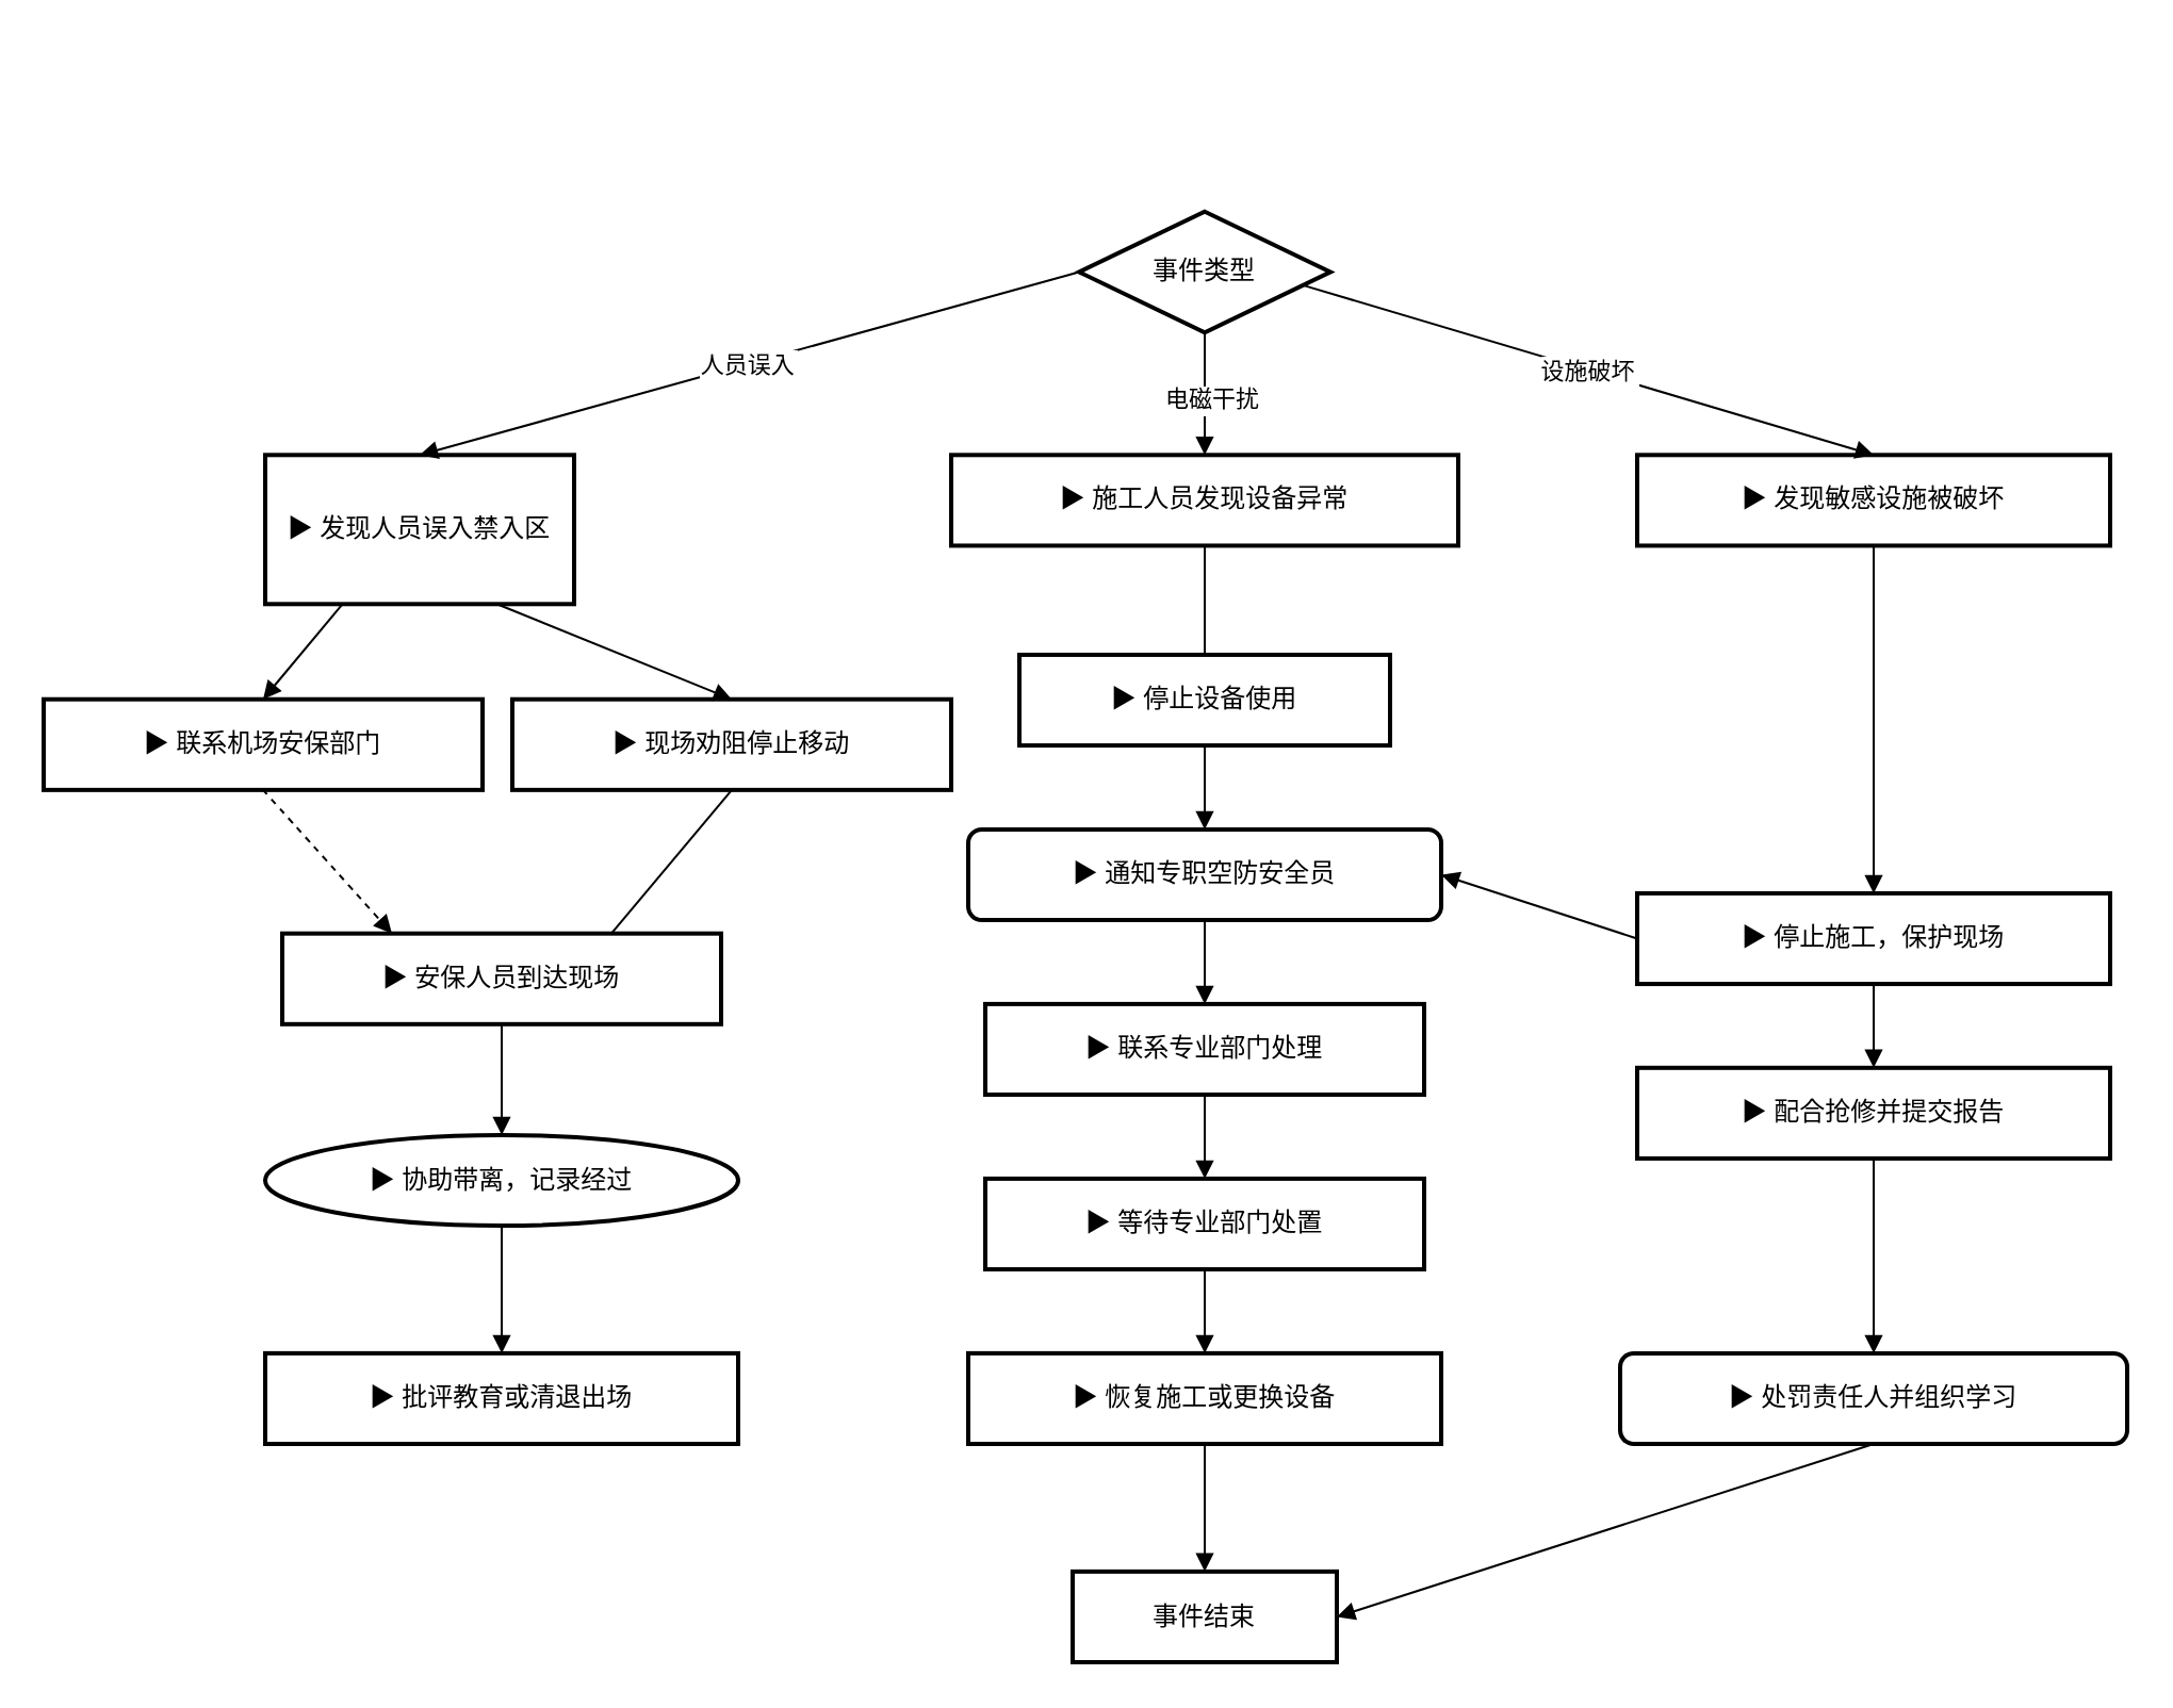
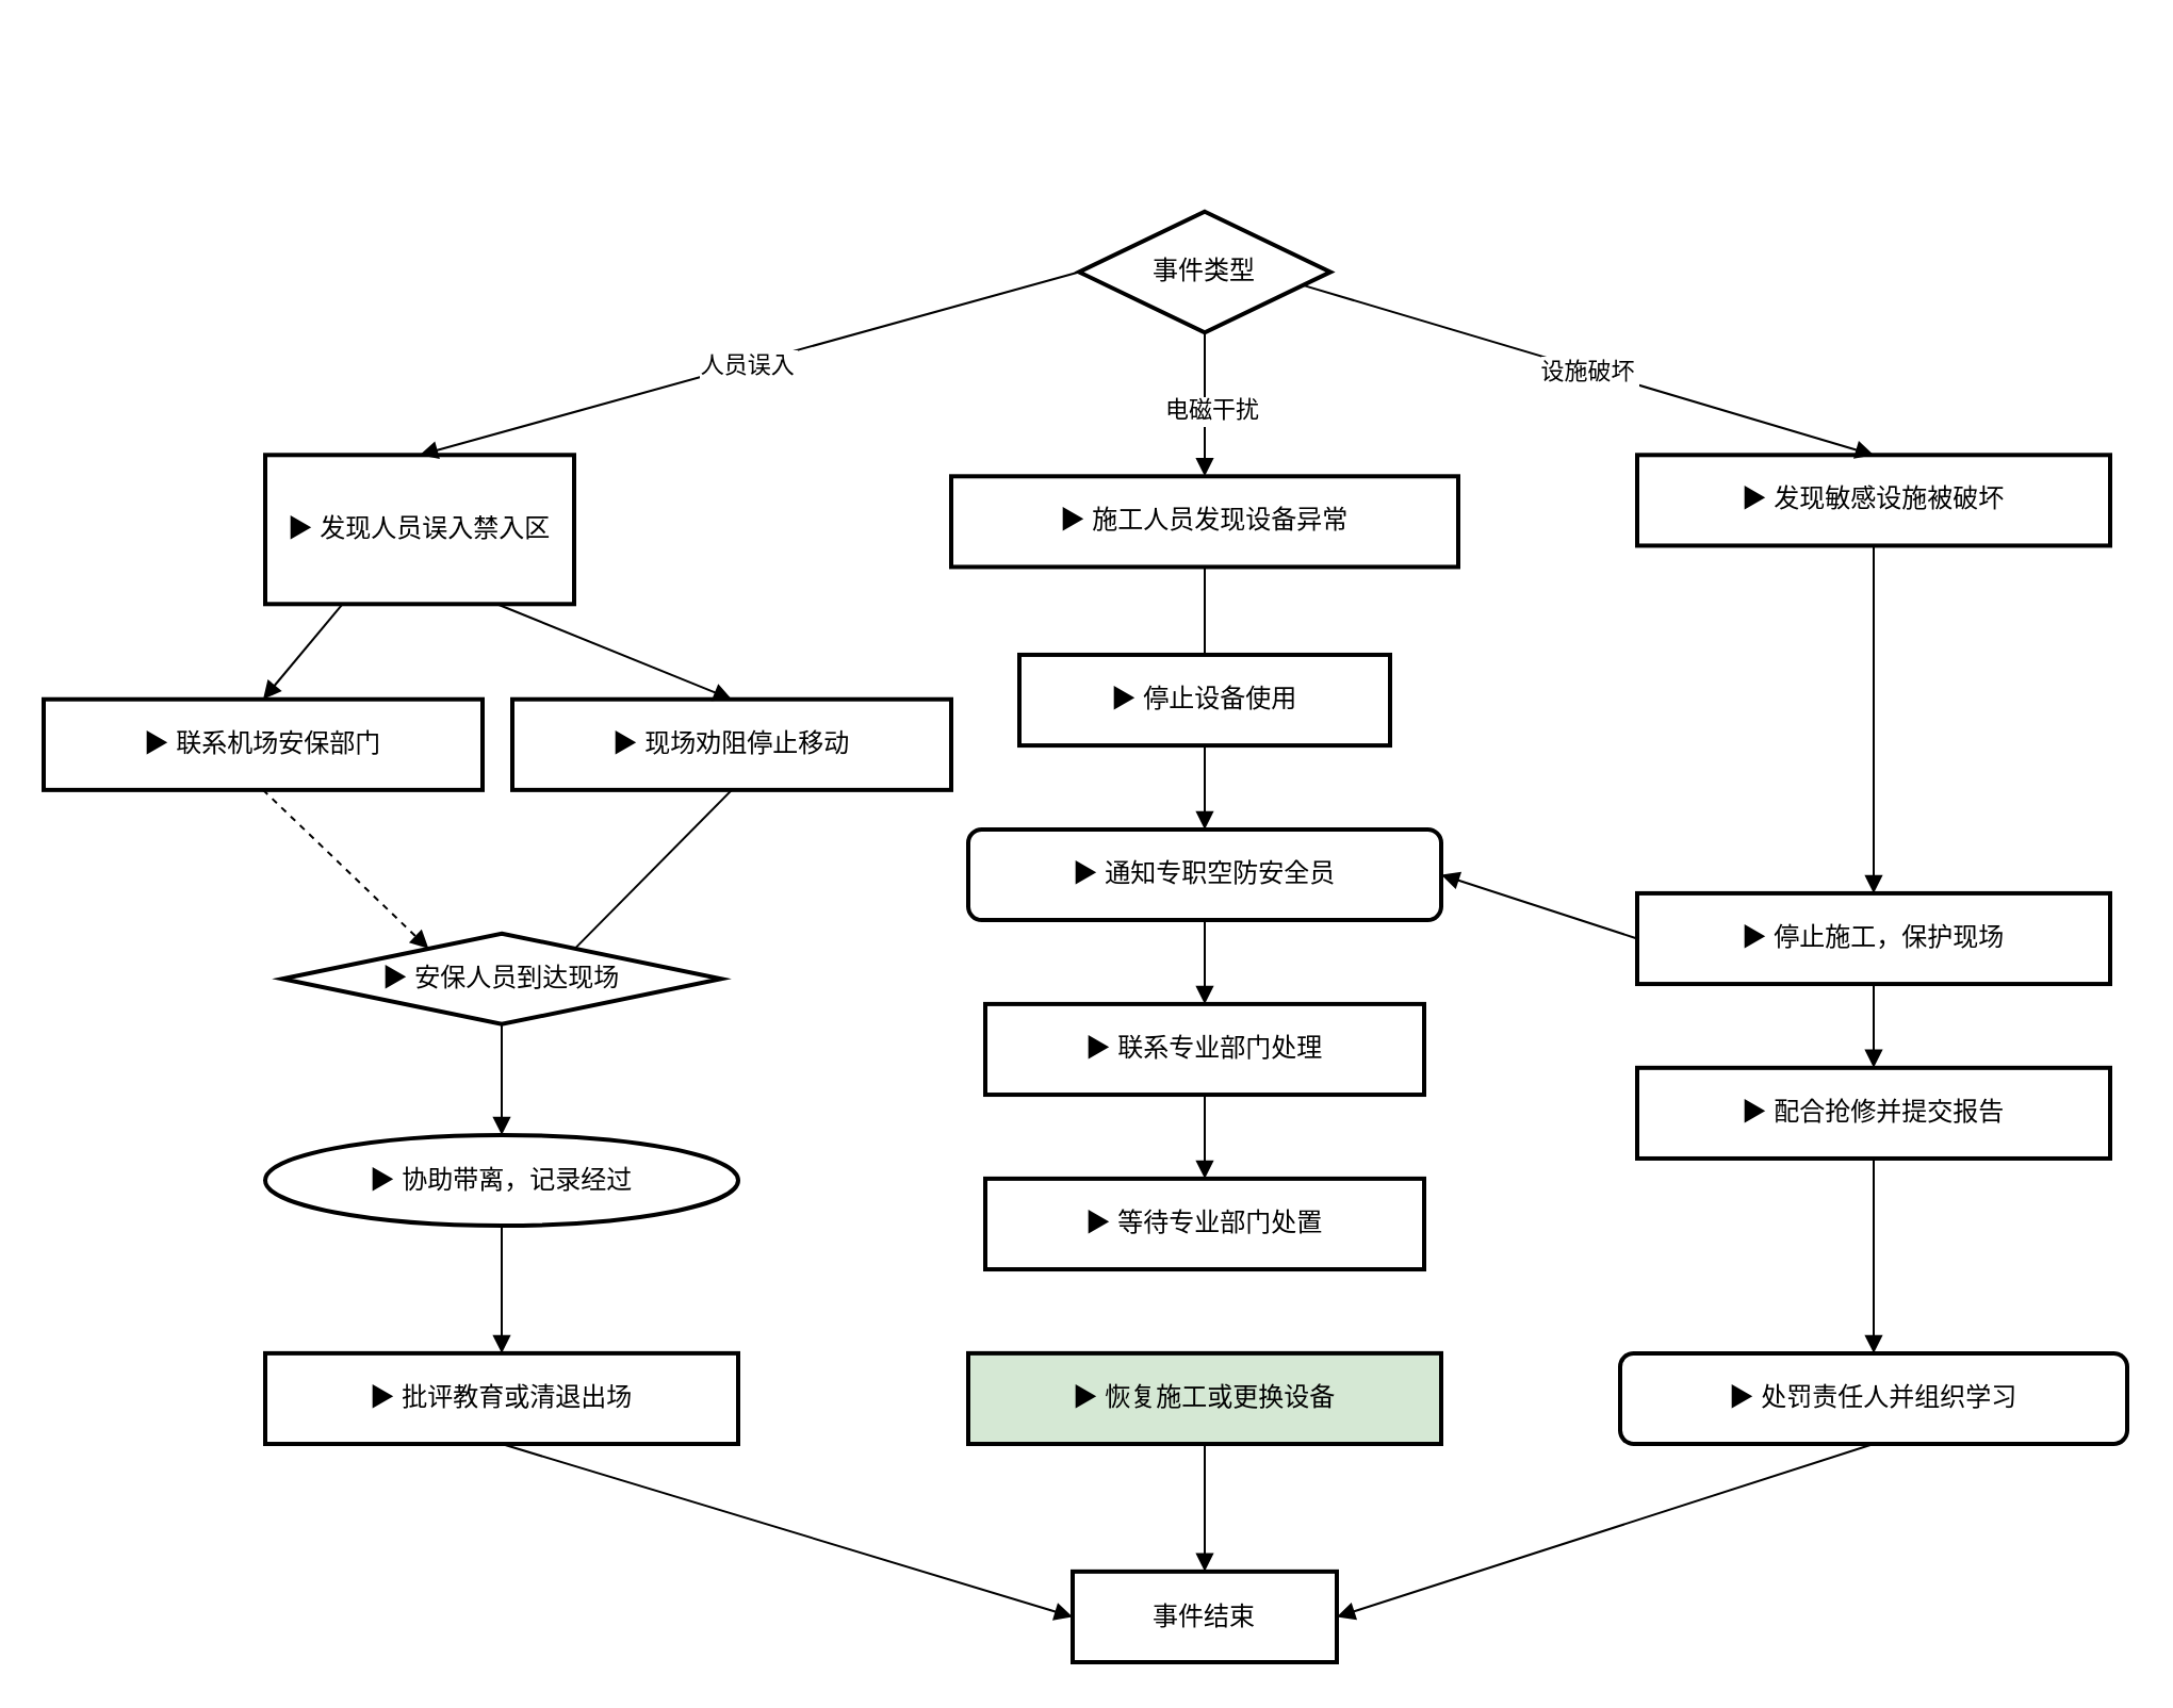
  <mxCell id="0" />
  <mxCell id="1" parent="0" />
  <mxCell id="2" value="" style="group" vertex="1" connectable="0" parent="1"><mxGeometry x="20" y="20" width="978" height="760" as="geometry" /></mxCell>
  <mxCell id="3" value="事件类型" style="rhombus;strokeWidth=2;whiteSpace=wrap;" vertex="1" parent="2"><mxGeometry x="486" y="78.838" width="118" height="56.763" as="geometry" /></mxCell>
- <mxCell id="4" value="▶ 施工人员发现设备异常" style="whiteSpace=wrap;strokeWidth=2;" vertex="1" parent="2"><mxGeometry x="426" y="193.154" width="238" height="42.573" as="geometry" /></mxCell>
+ <mxCell id="4" value="▶ 施工人员发现设备异常" style="whiteSpace=wrap;strokeWidth=2;" vertex="1" parent="2"><mxGeometry x="426" y="203.154" width="238" height="42.573" as="geometry" /></mxCell>
  <mxCell id="5" value="▶ 发现人员误入禁入区" style="whiteSpace=wrap;strokeWidth=2;" vertex="1" parent="2"><mxGeometry x="104" y="193.154" width="145" height="70" as="geometry" /></mxCell>
  <mxCell id="6" value="▶ 发现敏感设施被破坏" style="whiteSpace=wrap;strokeWidth=2;" vertex="1" parent="2"><mxGeometry x="748" y="193.154" width="222" height="42.573" as="geometry" /></mxCell>
  <mxCell id="7" value="▶ 停止设备使用" style="whiteSpace=wrap;strokeWidth=2;" vertex="1" parent="2"><mxGeometry x="458" y="286.971" width="174" height="42.573" as="geometry" /></mxCell>
  <mxCell id="8" value="▶ 停止施工，保护现场" style="whiteSpace=wrap;strokeWidth=2;" vertex="1" parent="2"><mxGeometry x="748" y="398.963" width="222" height="42.573" as="geometry" /></mxCell>
  <mxCell id="9" value="▶ 现场劝阻停止移动" style="whiteSpace=wrap;strokeWidth=2;" vertex="1" parent="2"><mxGeometry x="220" y="307.863" width="206" height="42.573" as="geometry" /></mxCell>
  <mxCell id="10" value="▶ 联系机场安保部门" style="whiteSpace=wrap;strokeWidth=2;" vertex="1" parent="2"><mxGeometry y="307.863" width="206" height="42.573" as="geometry" /></mxCell>
  <mxCell id="11" value="▶ 通知专职空防安全员" style="whiteSpace=wrap;strokeWidth=2;rounded=1;" vertex="1" parent="2"><mxGeometry x="434" y="368.963" width="222" height="42.573" as="geometry" /></mxCell>
  <mxCell id="12" value="▶ 联系专业部门处理" style="whiteSpace=wrap;strokeWidth=2;" vertex="1" parent="2"><mxGeometry x="442" y="450.954" width="206" height="42.573" as="geometry" /></mxCell>
  <mxCell id="13" value="▶ 等待专业部门处置" style="whiteSpace=wrap;strokeWidth=2;" vertex="1" parent="2"><mxGeometry x="442" y="532.946" width="206" height="42.573" as="geometry" /></mxCell>
- <mxCell id="14" value="▶ 安保人员到达现场" style="whiteSpace=wrap;strokeWidth=2;" vertex="1" parent="2"><mxGeometry x="112" y="417.842" width="206" height="42.573" as="geometry" /></mxCell>
- <mxCell id="15" value="▶ 恢复施工或更换设备" style="whiteSpace=wrap;strokeWidth=2;" vertex="1" parent="2"><mxGeometry x="434" y="614.938" width="222" height="42.573" as="geometry" /></mxCell>
+ <mxCell id="14" value="▶ 安保人员到达现场" style="rhombus;whiteSpace=wrap;strokeWidth=2;" vertex="1" parent="2"><mxGeometry x="112" y="417.842" width="206" height="42.573" as="geometry" /></mxCell>
+ <mxCell id="15" value="▶ 恢复施工或更换设备" style="whiteSpace=wrap;strokeWidth=2;fillColor=#d5e8d4;" vertex="1" parent="2"><mxGeometry x="434" y="614.938" width="222" height="42.573" as="geometry" /></mxCell>
  <mxCell id="16" value="▶ 协助带离，记录经过" style="ellipse;whiteSpace=wrap;strokeWidth=2;" vertex="1" parent="2"><mxGeometry x="104" y="512.448" width="222" height="42.573" as="geometry" /></mxCell>
  <mxCell id="17" value="▶ 配合抢修并提交报告" style="whiteSpace=wrap;strokeWidth=2;" vertex="1" parent="2"><mxGeometry x="748" y="480.913" width="222" height="42.573" as="geometry" /></mxCell>
  <mxCell id="18" value="事件结束" style="whiteSpace=wrap;strokeWidth=2;" vertex="1" parent="2"><mxGeometry x="483" y="717.427" width="124" height="42.573" as="geometry" /></mxCell>
  <mxCell id="19" value="▶ 批评教育或清退出场" style="whiteSpace=wrap;strokeWidth=2;" vertex="1" parent="2"><mxGeometry x="104" y="614.938" width="222" height="42.573" as="geometry" /></mxCell>
  <mxCell id="20" value="▶ 处罚责任人并组织学习" style="whiteSpace=wrap;strokeWidth=2;rounded=1;" vertex="1" parent="2"><mxGeometry x="740" y="614.938" width="238" height="42.573" as="geometry" /></mxCell>
  <mxCell id="21" value="电磁干扰" style="curved=1;startArrow=none;endArrow=block;exitX=0.5;exitY=1;entryX=0.5;entryY=-0.01;rounded=0;exitDx=0;exitDy=0;" edge="1" parent="2" source="3" target="4"><mxGeometry x="0.076" y="4" relative="1" as="geometry"><Array as="points" /><mxPoint as="offset" /></mxGeometry></mxCell>
  <mxCell id="22" value="人员误入" style="curved=1;startArrow=none;endArrow=block;exitX=0;exitY=0.5;entryX=0.5;entryY=-0.01;rounded=0;exitDx=0;exitDy=0;" edge="1" parent="2" source="3" target="5"><mxGeometry relative="1" as="geometry"><Array as="points" /></mxGeometry></mxCell>
  <mxCell id="23" value="设施破坏" style="curved=1;startArrow=none;endArrow=block;exitX=1;exitY=0.64;entryX=0.5;entryY=-0.01;rounded=0;" edge="1" parent="2" source="3" target="6"><mxGeometry relative="1" as="geometry"><Array as="points" /></mxGeometry></mxCell>
  <mxCell id="24" value="" style="curved=1;startArrow=none;endArrow=none;exitX=0.5;exitY=0.99;entryX=0.5;entryY=-0.01;rounded=0;" edge="1" parent="2" source="4" target="7"><mxGeometry relative="1" as="geometry"><Array as="points" /></mxGeometry></mxCell>
  <mxCell id="25" value="" style="curved=1;startArrow=none;endArrow=block;exitX=0.5;exitY=0.99;entryX=0.5;entryY=-0.01;rounded=0;" edge="1" parent="2" source="6" target="8"><mxGeometry relative="1" as="geometry"><Array as="points" /></mxGeometry></mxCell>
  <mxCell id="26" value="" style="curved=1;startArrow=none;endArrow=block;exitX=0.75;exitY=1;entryX=0.5;entryY=-0.01;rounded=0;exitDx=0;exitDy=0;" edge="1" parent="2" source="5" target="9"><mxGeometry relative="1" as="geometry"><Array as="points" /></mxGeometry></mxCell>
  <mxCell id="27" value="" style="curved=1;startArrow=none;endArrow=block;exitX=0.25;exitY=1;entryX=0.5;entryY=0;rounded=0;entryDx=0;entryDy=0;exitDx=0;exitDy=0;" edge="1" parent="2" source="5" target="10"><mxGeometry relative="1" as="geometry"><Array as="points" /><mxPoint x="67" y="294.855" as="targetPoint" /></mxGeometry></mxCell>
  <mxCell id="28" value="" style="curved=0;startArrow=none;endArrow=block;exitX=0.5;exitY=0.99;entryX=0.5;entryY=0;rounded=0;entryDx=0;entryDy=0;" edge="1" parent="2" source="7" target="11"><mxGeometry relative="1" as="geometry"><Array as="points" /></mxGeometry></mxCell>
  <mxCell id="29" value="" style="curved=1;startArrow=none;endArrow=block;exitX=0;exitY=0.5;entryX=1;entryY=0.5;rounded=0;entryDx=0;entryDy=0;exitDx=0;exitDy=0;" edge="1" parent="2" source="8" target="11"><mxGeometry relative="1" as="geometry"><Array as="points" /></mxGeometry></mxCell>
  <mxCell id="30" value="" style="curved=1;startArrow=none;endArrow=block;exitX=0.5;exitY=0.99;entryX=0.5;entryY=-0.01;rounded=0;" edge="1" parent="2" source="11" target="12"><mxGeometry relative="1" as="geometry"><Array as="points" /></mxGeometry></mxCell>
  <mxCell id="31" value="" style="curved=1;startArrow=none;endArrow=block;exitX=0.5;exitY=0.99;entryX=0.5;entryY=-0.01;rounded=0;" edge="1" parent="2" source="12" target="13"><mxGeometry relative="1" as="geometry"><Array as="points" /></mxGeometry></mxCell>
  <mxCell id="32" value="" style="curved=1;startArrow=none;endArrow=block;exitX=0.5;exitY=1;entryX=0.25;entryY=0;rounded=0;exitDx=0;exitDy=0;entryDx=0;entryDy=0;dashed=1;" edge="1" parent="2" source="10" target="14"><mxGeometry relative="1" as="geometry"><Array as="points" /><mxPoint x="67" y="337.427" as="sourcePoint" /></mxGeometry></mxCell>
  <mxCell id="33" value="" style="curved=1;startArrow=none;endArrow=none;exitX=0.5;exitY=0.99;entryX=0.75;entryY=0;rounded=0;entryDx=0;entryDy=0;" edge="1" parent="2" source="9" target="14"><mxGeometry relative="1" as="geometry"><Array as="points" /></mxGeometry></mxCell>
- <mxCell id="34" value="" style="curved=1;startArrow=none;endArrow=block;exitX=0.5;exitY=0.99;entryX=0.5;entryY=-0.01;rounded=0;" edge="1" parent="2" source="13" target="15"><mxGeometry relative="1" as="geometry"><Array as="points" /></mxGeometry></mxCell>
  <mxCell id="35" value="" style="curved=1;startArrow=none;endArrow=block;exitX=0.5;exitY=0.99;entryX=0.5;entryY=-0.01;rounded=0;" edge="1" parent="2" source="14" target="16"><mxGeometry relative="1" as="geometry"><Array as="points" /></mxGeometry></mxCell>
  <mxCell id="36" value="" style="curved=1;startArrow=none;endArrow=block;exitX=0.5;exitY=0.99;entryX=0.5;entryY=-0.01;rounded=0;" edge="1" parent="2" source="8" target="17"><mxGeometry relative="1" as="geometry"><Array as="points" /></mxGeometry></mxCell>
  <mxCell id="37" value="" style="curved=1;startArrow=none;endArrow=block;exitX=0.5;exitY=0.99;entryX=0.5;entryY=0;rounded=0;entryDx=0;entryDy=0;" edge="1" parent="2" source="15" target="18"><mxGeometry relative="1" as="geometry"><Array as="points" /></mxGeometry></mxCell>
  <mxCell id="38" value="" style="curved=1;startArrow=none;endArrow=block;exitX=0.5;exitY=0.99;entryX=0.5;entryY=-0.01;rounded=0;" edge="1" parent="2" source="16" target="19"><mxGeometry relative="1" as="geometry"><Array as="points" /></mxGeometry></mxCell>
+ <mxCell id="39" value="" style="curved=1;startArrow=none;endArrow=block;exitX=0.5;exitY=0.99;entryX=0;entryY=0.5;rounded=0;entryDx=0;entryDy=0;" edge="1" parent="2" source="19" target="18"><mxGeometry relative="1" as="geometry"><Array as="points" /></mxGeometry></mxCell>
  <mxCell id="40" value="" style="curved=1;startArrow=none;endArrow=block;exitX=0.5;exitY=0.99;entryX=0.5;entryY=-0.01;rounded=0;" edge="1" parent="2" source="17" target="20"><mxGeometry relative="1" as="geometry"><Array as="points" /></mxGeometry></mxCell>
  <mxCell id="41" value="" style="curved=1;startArrow=none;endArrow=block;exitX=0.5;exitY=0.99;entryX=1;entryY=0.5;rounded=0;entryDx=0;entryDy=0;" edge="1" parent="2" source="20" target="18"><mxGeometry relative="1" as="geometry"><Array as="points" /></mxGeometry></mxCell>
